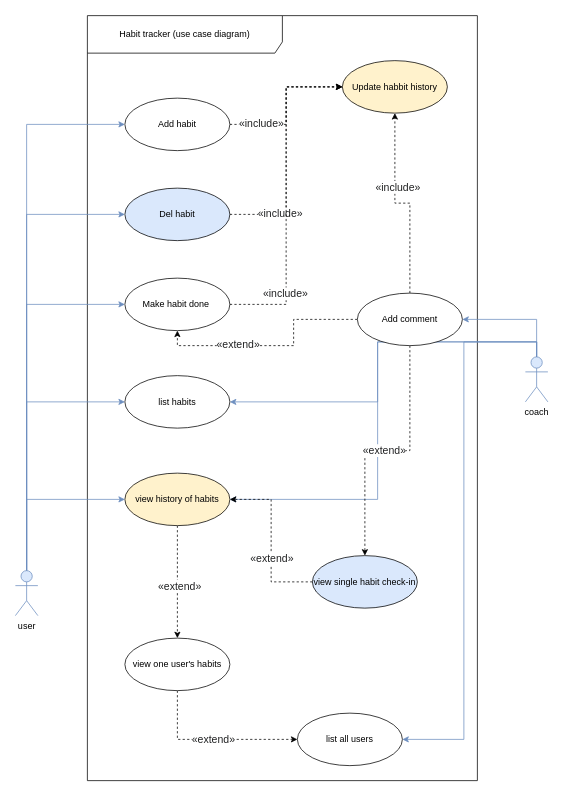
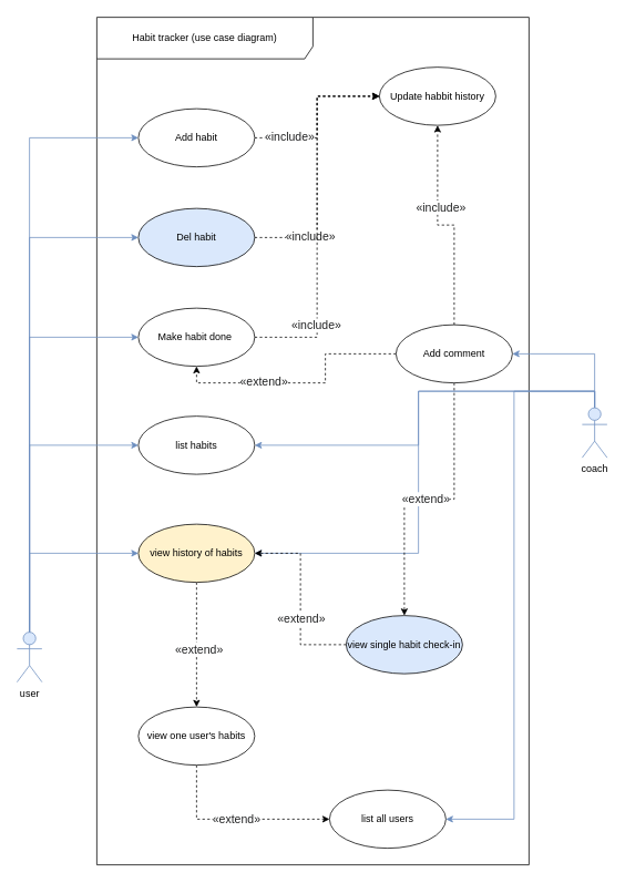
  <mxCell id="0" />
  <mxCell id="1" parent="0" />
  <mxCell id="2" value="Habit tracker (use case diagram)" style="shape=umlFrame;whiteSpace=wrap;html=1;width=260;height=50;" vertex="1" parent="1"><mxGeometry x="116" y="20" width="520" height="1020" as="geometry" /></mxCell>
  <mxCell id="3" style="edgeStyle=orthogonalEdgeStyle;rounded=0;orthogonalLoop=1;jettySize=auto;html=1;exitX=0.5;exitY=0;exitDx=0;exitDy=0;exitPerimeter=0;entryX=0;entryY=0.5;entryDx=0;entryDy=0;fillColor=#dae8fc;strokeColor=#6c8ebf;" edge="1" parent="1" source="8" target="17"><mxGeometry relative="1" as="geometry" /></mxCell>
  <mxCell id="4" style="edgeStyle=orthogonalEdgeStyle;rounded=0;orthogonalLoop=1;jettySize=auto;html=1;exitX=0.5;exitY=0;exitDx=0;exitDy=0;exitPerimeter=0;entryX=0;entryY=0.5;entryDx=0;entryDy=0;fillColor=#dae8fc;strokeColor=#6c8ebf;" edge="1" parent="1" source="8" target="18"><mxGeometry relative="1" as="geometry" /></mxCell>
  <mxCell id="5" style="edgeStyle=orthogonalEdgeStyle;rounded=0;orthogonalLoop=1;jettySize=auto;html=1;exitX=0.5;exitY=0;exitDx=0;exitDy=0;exitPerimeter=0;entryX=0;entryY=0.5;entryDx=0;entryDy=0;fillColor=#dae8fc;strokeColor=#6c8ebf;" edge="1" parent="1" source="8" target="19"><mxGeometry relative="1" as="geometry" /></mxCell>
  <mxCell id="6" style="edgeStyle=orthogonalEdgeStyle;rounded=0;orthogonalLoop=1;jettySize=auto;html=1;exitX=0.5;exitY=0;exitDx=0;exitDy=0;exitPerimeter=0;entryX=0;entryY=0.5;entryDx=0;entryDy=0;fillColor=#dae8fc;strokeColor=#6c8ebf;" edge="1" parent="1" source="8" target="16"><mxGeometry relative="1" as="geometry" /></mxCell>
  <mxCell id="7" style="edgeStyle=orthogonalEdgeStyle;rounded=0;orthogonalLoop=1;jettySize=auto;html=1;exitX=0.5;exitY=0;exitDx=0;exitDy=0;exitPerimeter=0;entryX=0;entryY=0.5;entryDx=0;entryDy=0;fillColor=#dae8fc;strokeColor=#6c8ebf;" edge="1" parent="1" source="8" target="22"><mxGeometry relative="1" as="geometry" /></mxCell>
  <mxCell id="8" value="user" style="shape=umlActor;verticalLabelPosition=bottom;verticalAlign=top;html=1;fillColor=#dae8fc;strokeColor=#6c8ebf;" vertex="1" parent="1"><mxGeometry x="20" y="760" width="30" height="60" as="geometry" /></mxCell>
  <mxCell id="9" style="edgeStyle=orthogonalEdgeStyle;rounded=0;orthogonalLoop=1;jettySize=auto;html=1;exitX=0.5;exitY=0;exitDx=0;exitDy=0;exitPerimeter=0;entryX=1;entryY=0.5;entryDx=0;entryDy=0;fillColor=#dae8fc;strokeColor=#6c8ebf;" edge="1" parent="1" source="13" target="30"><mxGeometry relative="1" as="geometry" /></mxCell>
  <mxCell id="10" style="edgeStyle=orthogonalEdgeStyle;rounded=0;orthogonalLoop=1;jettySize=auto;html=1;exitX=0.5;exitY=0;exitDx=0;exitDy=0;exitPerimeter=0;entryX=1;entryY=0.5;entryDx=0;entryDy=0;fillColor=#dae8fc;strokeColor=#6c8ebf;" edge="1" parent="1" source="13" target="19"><mxGeometry relative="1" as="geometry" /></mxCell>
  <mxCell id="11" style="edgeStyle=orthogonalEdgeStyle;rounded=0;orthogonalLoop=1;jettySize=auto;html=1;exitX=0.5;exitY=0;exitDx=0;exitDy=0;exitPerimeter=0;entryX=1;entryY=0.5;entryDx=0;entryDy=0;fillColor=#dae8fc;strokeColor=#6c8ebf;" edge="1" parent="1" source="13" target="40"><mxGeometry relative="1" as="geometry" /></mxCell>
  <mxCell id="12" style="edgeStyle=orthogonalEdgeStyle;rounded=0;orthogonalLoop=1;jettySize=auto;html=1;exitX=0.5;exitY=0;exitDx=0;exitDy=0;exitPerimeter=0;entryX=1;entryY=0.5;entryDx=0;entryDy=0;fillColor=#dae8fc;strokeColor=#6c8ebf;" edge="1" parent="1" source="13" target="22"><mxGeometry relative="1" as="geometry" /></mxCell>
- <mxCell id="13" value="coach" style="shape=umlActor;verticalLabelPosition=bottom;verticalAlign=top;html=1;fillColor=#dae8fc;strokeColor=#6c8ebf;" vertex="1" parent="1"><mxGeometry x="700" y="475" width="30" height="60" as="geometry" /></mxCell>
+ <mxCell id="13" value="coach" style="shape=umlActor;verticalLabelPosition=bottom;verticalAlign=top;html=1;fillColor=#dae8fc;strokeColor=#6c8ebf;" vertex="1" parent="1"><mxGeometry x="700" y="490" width="30" height="60" as="geometry" /></mxCell>
  <mxCell id="14" style="edgeStyle=orthogonalEdgeStyle;rounded=0;orthogonalLoop=1;jettySize=auto;html=1;exitX=1;exitY=0.5;exitDx=0;exitDy=0;entryX=0;entryY=0.5;entryDx=0;entryDy=0;dashed=1;" edge="1" parent="1" source="16" target="31"><mxGeometry relative="1" as="geometry" /></mxCell>
  <mxCell id="15" value="&lt;span style=&quot;color: rgb(32 , 33 , 34) ; font-family: sans-serif ; font-size: 14px ; text-align: left&quot;&gt;«include»&lt;/span&gt;&lt;br&gt;" style="edgeLabel;html=1;align=center;verticalAlign=middle;resizable=0;points=[];" vertex="1" connectable="0" parent="14"><mxGeometry x="-0.59" y="2" relative="1" as="geometry"><mxPoint as="offset" /></mxGeometry></mxCell>
  <mxCell id="16" value="Add habit" style="ellipse;whiteSpace=wrap;html=1;" vertex="1" parent="1"><mxGeometry x="166" y="130" width="140" height="70" as="geometry" /></mxCell>
  <mxCell id="17" value="Del habit" style="ellipse;whiteSpace=wrap;html=1;fillColor=#dae8fc;" vertex="1" parent="1"><mxGeometry x="166" y="250" width="140" height="70" as="geometry" /></mxCell>
  <mxCell id="18" value="Make habit done&amp;nbsp;" style="ellipse;whiteSpace=wrap;html=1;" vertex="1" parent="1"><mxGeometry x="166" y="370" width="140" height="70" as="geometry" /></mxCell>
  <mxCell id="19" value="list habits" style="ellipse;whiteSpace=wrap;html=1;" vertex="1" parent="1"><mxGeometry x="166" y="500" width="140" height="70" as="geometry" /></mxCell>
  <mxCell id="20" style="edgeStyle=orthogonalEdgeStyle;rounded=0;orthogonalLoop=1;jettySize=auto;html=1;exitX=0.5;exitY=1;exitDx=0;exitDy=0;entryX=0.5;entryY=0;entryDx=0;entryDy=0;dashed=1;" edge="1" parent="1" source="22" target="42"><mxGeometry relative="1" as="geometry" /></mxCell>
  <mxCell id="21" value="&lt;span style=&quot;color: rgb(32 , 33 , 34) ; font-family: sans-serif ; font-size: 14px ; text-align: left&quot;&gt;«extend»&lt;/span&gt;" style="edgeLabel;html=1;align=center;verticalAlign=middle;resizable=0;points=[];" vertex="1" connectable="0" parent="20"><mxGeometry x="0.071" y="2" relative="1" as="geometry"><mxPoint as="offset" /></mxGeometry></mxCell>
  <mxCell id="22" value="view history of habits" style="ellipse;whiteSpace=wrap;html=1;fillColor=#fff2cc;" vertex="1" parent="1"><mxGeometry x="166" y="630" width="140" height="70" as="geometry" /></mxCell>
  <mxCell id="23" style="edgeStyle=orthogonalEdgeStyle;rounded=0;orthogonalLoop=1;jettySize=auto;html=1;exitX=0.5;exitY=1;exitDx=0;exitDy=0;entryX=0.5;entryY=0;entryDx=0;entryDy=0;dashed=1;" edge="1" parent="1" source="30" target="39"><mxGeometry relative="1" as="geometry" /></mxCell>
  <mxCell id="24" value="&lt;span style=&quot;color: rgba(0 , 0 , 0 , 0) ; font-family: monospace ; font-size: 0px ; background-color: rgb(248 , 249 , 250)&quot;&gt;%3CmxGraphModel%3E%3Croot%3E%3CmxCell%20id%3D%220%22%2F%3E%3CmxCell%20id%3D%221%22%20parent%3D%220%22%2F%3E%3CmxCell%20id%3D%222%22%20value%3D%22view%20single%20habit%20check-in%22%20style%3D%22ellipse%3BwhiteSpace%3Dwrap%3Bhtml%3D1%3B%22%20vertex%3D%221%22%20parent%3D%221%22%3E%3CmxGeometry%20x%3D%22510%22%20y%3D%22600%22%20width%3D%22140%22%20height%3D%2270%22%20as%3D%22geometry%22%2F%3E%3C%2FmxCell%3E%3C%2Froot%3E%3C%2FmxGraphModel%3E&lt;/span&gt;" style="edgeLabel;html=1;align=center;verticalAlign=middle;resizable=0;points=[];" vertex="1" connectable="0" parent="23"><mxGeometry x="0.331" relative="1" as="geometry"><mxPoint as="offset" /></mxGeometry></mxCell>
  <mxCell id="25" value="&lt;span style=&quot;color: rgb(32 , 33 , 34) ; font-family: sans-serif ; font-size: 14px ; text-align: left&quot;&gt;«extend»&lt;/span&gt;" style="edgeLabel;html=1;align=center;verticalAlign=middle;resizable=0;points=[];" vertex="1" connectable="0" parent="23"><mxGeometry x="0.027" y="-1" relative="1" as="geometry"><mxPoint as="offset" /></mxGeometry></mxCell>
  <mxCell id="26" style="edgeStyle=orthogonalEdgeStyle;rounded=0;orthogonalLoop=1;jettySize=auto;html=1;exitX=0.5;exitY=0;exitDx=0;exitDy=0;entryX=0.5;entryY=1;entryDx=0;entryDy=0;dashed=1;" edge="1" parent="1" source="30" target="31"><mxGeometry relative="1" as="geometry" /></mxCell>
  <mxCell id="27" value="&lt;span style=&quot;color: rgb(32 , 33 , 34) ; font-family: sans-serif ; font-size: 14px ; text-align: left&quot;&gt;«include»&lt;/span&gt;" style="edgeLabel;html=1;align=center;verticalAlign=middle;resizable=0;points=[];" vertex="1" connectable="0" parent="26"><mxGeometry x="0.244" y="-3" relative="1" as="geometry"><mxPoint as="offset" /></mxGeometry></mxCell>
  <mxCell id="28" style="edgeStyle=orthogonalEdgeStyle;rounded=0;orthogonalLoop=1;jettySize=auto;html=1;exitX=0;exitY=0.5;exitDx=0;exitDy=0;entryX=0.5;entryY=1;entryDx=0;entryDy=0;dashed=1;" edge="1" parent="1" source="30" target="18"><mxGeometry relative="1" as="geometry" /></mxCell>
  <mxCell id="29" value="&lt;span style=&quot;color: rgb(32 , 33 , 34) ; font-family: sans-serif ; font-size: 14px ; text-align: left&quot;&gt;«extend»&lt;/span&gt;" style="edgeLabel;html=1;align=center;verticalAlign=middle;resizable=0;points=[];" vertex="1" connectable="0" parent="28"><mxGeometry x="0.323" y="-3" relative="1" as="geometry"><mxPoint as="offset" /></mxGeometry></mxCell>
  <mxCell id="30" value="Add comment" style="ellipse;whiteSpace=wrap;html=1;" vertex="1" parent="1"><mxGeometry x="476" y="390" width="140" height="70" as="geometry" /></mxCell>
- <mxCell id="31" value="Update habbit history" style="ellipse;whiteSpace=wrap;html=1;fillColor=#fff2cc;" vertex="1" parent="1"><mxGeometry x="456" y="80" width="140" height="70" as="geometry" /></mxCell>
+ <mxCell id="31" value="Update habbit history" style="ellipse;whiteSpace=wrap;html=1;" vertex="1" parent="1"><mxGeometry x="456" y="80" width="140" height="70" as="geometry" /></mxCell>
  <mxCell id="32" style="edgeStyle=orthogonalEdgeStyle;rounded=0;orthogonalLoop=1;jettySize=auto;html=1;exitX=1;exitY=0.5;exitDx=0;exitDy=0;entryX=0;entryY=0.5;entryDx=0;entryDy=0;dashed=1;" edge="1" parent="1" source="17" target="31"><mxGeometry relative="1" as="geometry"><mxPoint x="356" y="280" as="sourcePoint" /><mxPoint x="506" y="330" as="targetPoint" /></mxGeometry></mxCell>
  <mxCell id="33" value="&lt;span style=&quot;color: rgb(32 , 33 , 34) ; font-family: sans-serif ; font-size: 14px ; text-align: left&quot;&gt;«include»&lt;/span&gt;&lt;br&gt;" style="edgeLabel;html=1;align=center;verticalAlign=middle;resizable=0;points=[];" vertex="1" connectable="0" parent="32"><mxGeometry x="-0.59" y="2" relative="1" as="geometry"><mxPoint as="offset" /></mxGeometry></mxCell>
  <mxCell id="34" style="edgeStyle=orthogonalEdgeStyle;rounded=0;orthogonalLoop=1;jettySize=auto;html=1;exitX=1;exitY=0.5;exitDx=0;exitDy=0;entryX=0;entryY=0.5;entryDx=0;entryDy=0;dashed=1;" edge="1" parent="1" source="18" target="31"><mxGeometry relative="1" as="geometry"><mxPoint x="370" y="390" as="sourcePoint" /><mxPoint x="520" y="310" as="targetPoint" /></mxGeometry></mxCell>
  <mxCell id="35" value="&lt;span style=&quot;color: rgb(32 , 33 , 34) ; font-family: sans-serif ; font-size: 14px ; text-align: left&quot;&gt;«include»&lt;/span&gt;&lt;br&gt;" style="edgeLabel;html=1;align=center;verticalAlign=middle;resizable=0;points=[];" vertex="1" connectable="0" parent="34"><mxGeometry x="-0.59" y="2" relative="1" as="geometry"><mxPoint as="offset" /></mxGeometry></mxCell>
  <mxCell id="36" style="edgeStyle=orthogonalEdgeStyle;rounded=0;orthogonalLoop=1;jettySize=auto;html=1;exitX=0;exitY=0.5;exitDx=0;exitDy=0;entryX=1;entryY=0.5;entryDx=0;entryDy=0;dashed=1;" edge="1" parent="1" source="39" target="22"><mxGeometry relative="1" as="geometry" /></mxCell>
  <mxCell id="37" value="&lt;span style=&quot;color: rgba(0 , 0 , 0 , 0) ; font-family: monospace ; font-size: 0px ; background-color: rgb(248 , 249 , 250)&quot;&gt;%3CmxGraphModel%3E%3Croot%3E%3CmxCell%20id%3D%220%22%2F%3E%3CmxCell%20id%3D%221%22%20parent%3D%220%22%2F%3E%3CmxCell%20id%3D%222%22%20value%3D%22view%20history%20of%20habits%22%20style%3D%22ellipse%3BwhiteSpace%3Dwrap%3Bhtml%3D1%3B%22%20vertex%3D%221%22%20parent%3D%221%22%3E%3CmxGeometry%20x%3D%22210%22%20y%3D%22670%22%20width%3D%22140%22%20height%3D%2270%22%20as%3D%22geometry%22%2F%3E%3C%2FmxCell%3E%3C%2Froot%3E%3C%2FmxGraphModel%3E&lt;/span&gt;" style="edgeLabel;html=1;align=center;verticalAlign=middle;resizable=0;points=[];" vertex="1" connectable="0" parent="36"><mxGeometry x="-0.2" y="1" relative="1" as="geometry"><mxPoint as="offset" /></mxGeometry></mxCell>
  <mxCell id="38" value="&lt;span style=&quot;color: rgb(32 , 33 , 34) ; font-family: sans-serif ; font-size: 14px ; text-align: left&quot;&gt;«extend»&lt;/span&gt;" style="edgeLabel;html=1;align=center;verticalAlign=middle;resizable=0;points=[];" vertex="1" connectable="0" parent="36"><mxGeometry x="-0.073" relative="1" as="geometry"><mxPoint y="15" as="offset" /></mxGeometry></mxCell>
  <mxCell id="39" value="view single habit check-in" style="ellipse;whiteSpace=wrap;html=1;fillColor=#dae8fc;" vertex="1" parent="1"><mxGeometry x="416" y="740" width="140" height="70" as="geometry" /></mxCell>
  <mxCell id="40" value="list all users" style="ellipse;whiteSpace=wrap;html=1;" vertex="1" parent="1"><mxGeometry x="396" y="950" width="140" height="70" as="geometry" /></mxCell>
  <mxCell id="41" value="&lt;span style=&quot;color: rgb(32 , 33 , 34) ; font-family: sans-serif ; font-size: 14px ; text-align: left&quot;&gt;«extend»&lt;/span&gt;" style="edgeStyle=orthogonalEdgeStyle;rounded=0;orthogonalLoop=1;jettySize=auto;html=1;exitX=0.5;exitY=1;exitDx=0;exitDy=0;entryX=0;entryY=0.5;entryDx=0;entryDy=0;dashed=1;" edge="1" parent="1" source="42" target="40"><mxGeometry relative="1" as="geometry" /></mxCell>
  <mxCell id="42" value="view one user's habits" style="ellipse;whiteSpace=wrap;html=1;" vertex="1" parent="1"><mxGeometry x="166" y="850" width="140" height="70" as="geometry" /></mxCell>
